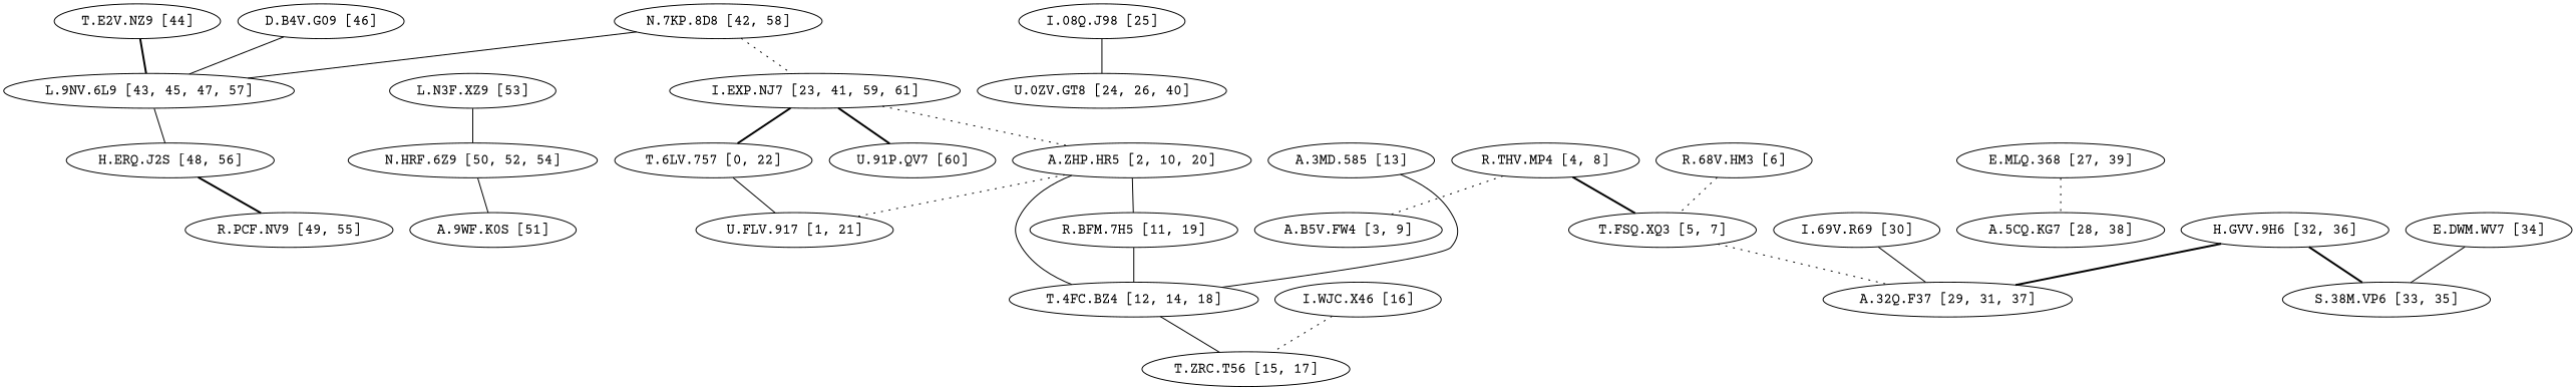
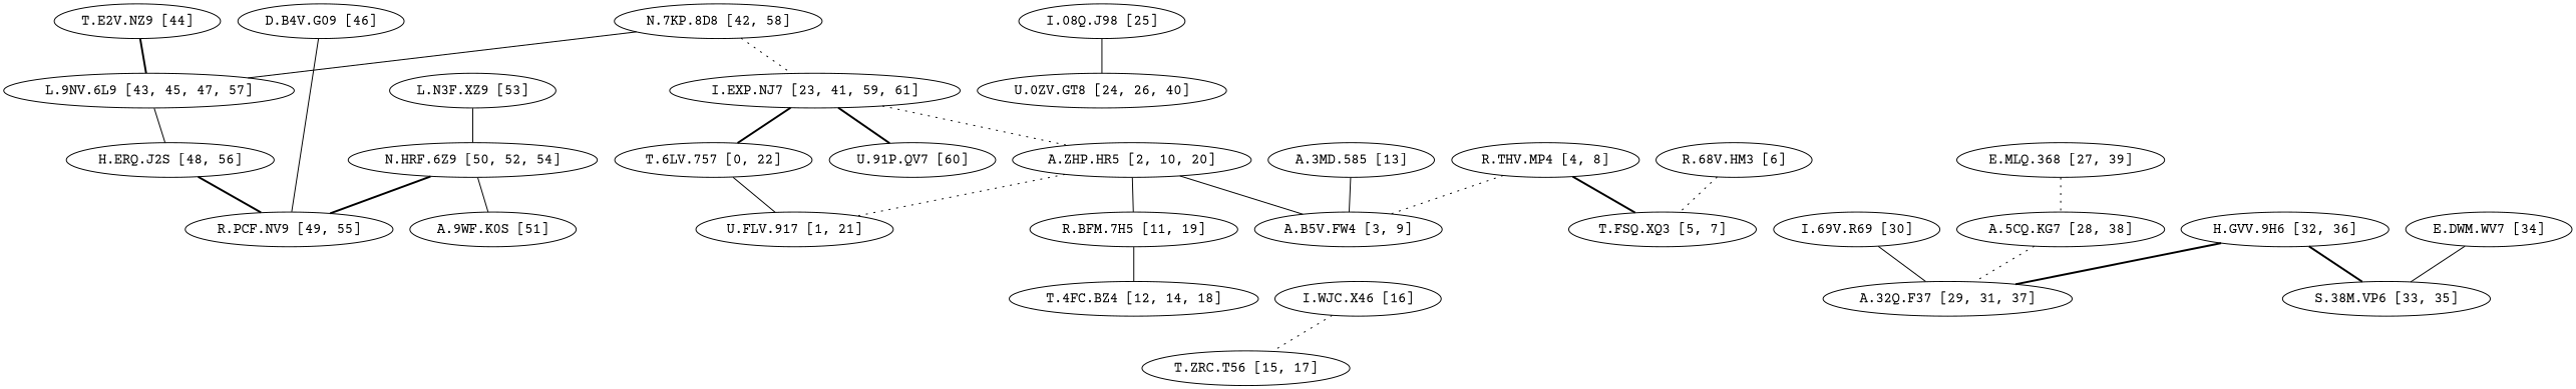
  graph {
    fontname="Courier Prime"
    node [fontname="Courier Prime"]
    edge [fontname="Courier Prime" style=solid]
    n1 [label="T.E2V.NZ9 [44]"]
    n2 [label="L.9NV.6L9 [43, 45, 47, 57]"]
    n3 [label="H.ERQ.J2S [48, 56]"]
    n4 [label="I.69V.R69 [30]"]
    n5 [label="A.32Q.F37 [29, 31, 37]"]
    n6 [label="A.3MD.585 [13]"]
    n7 [label="T.4FC.BZ4 [12, 14, 18]"]
    n8 [label="T.ZRC.T56 [15, 17]"]
    n9 [label="E.DWM.WV7 [34]"]
    n10 [label="S.38M.VP6 [33, 35]"]
    n11 [label="D.B4V.G09 [46]"]
    n12 [label="N.7KP.8D8 [42, 58]"]
    n13 [label="I.EXP.NJ7 [23, 41, 59, 61]"]
    n14 [label="T.6LV.757 [0, 22]"]
    n15 [label="U.91P.QV7 [60]"]
    n16 [label="A.ZHP.HR5 [2, 10, 20]"]
    n17 [label="U.FLV.917 [1, 21]"]
    n18 [label="U.0ZV.GT8 [24, 26, 40]"]
    n19 [label="I.WJC.X46 [16]"]
    n20 [label="L.N3F.XZ9 [53]"]
    n21 [label="N.HRF.6Z9 [50, 52, 54]"]
    n22 [label="R.PCF.NV9 [49, 55]"]
    n23 [label="A.9WF.K0S [51]"]
    n24 [label="E.MLQ.368 [27, 39]"]
    n25 [label="A.5CQ.KG7 [28, 38]"]
    n26 [label="I.08Q.J98 [25]"]
    n27 [label="H.GVV.9H6 [32, 36]"]
    n28 [label="R.BFM.7H5 [11, 19]"]
    n29 [label="A.B5V.FW4 [3, 9]"]
    n30 [label="R.68V.HM3 [6]"]
    n31 [label="T.FSQ.XQ3 [5, 7]"]
    n32 [label="R.THV.MP4 [4, 8]"]
    n1 -- n2 [style=bold]
    n2 -- n3
    n3 -- n22 [style=bold]
    n4 -- n5
-   n6 -- n7
-   n7 -- n8
+   n6 -- n29
    n9 -- n10
-   n11 -- n2
+   n11 -- n22
    n12 -- n2
    n12 -- n13 [style=dotted]
    n13 -- n14 [style=bold]
    n13 -- n15 [style=bold]
    n13 -- n16 [style=dotted]
    n14 -- n17
    n16 -- n17 [style=dotted]
    n16 -- n28
-   n16 -- n7
+   n16 -- n29
    n19 -- n8 [style=dotted]
    n20 -- n21
+   n21 -- n22 [style=bold]
    n21 -- n23
    n24 -- n25 [style=dotted]
-   n31 -- n5 [style=dotted]
+   n25 -- n5 [style=dotted]
    n26 -- n18
    n27 -- n5 [style=bold]
    n27 -- n10 [style=bold]
    n28 -- n7
    n30 -- n31 [style=dotted]
    n32 -- n29 [style=dotted]
    n32 -- n31 [style=bold]
  }
